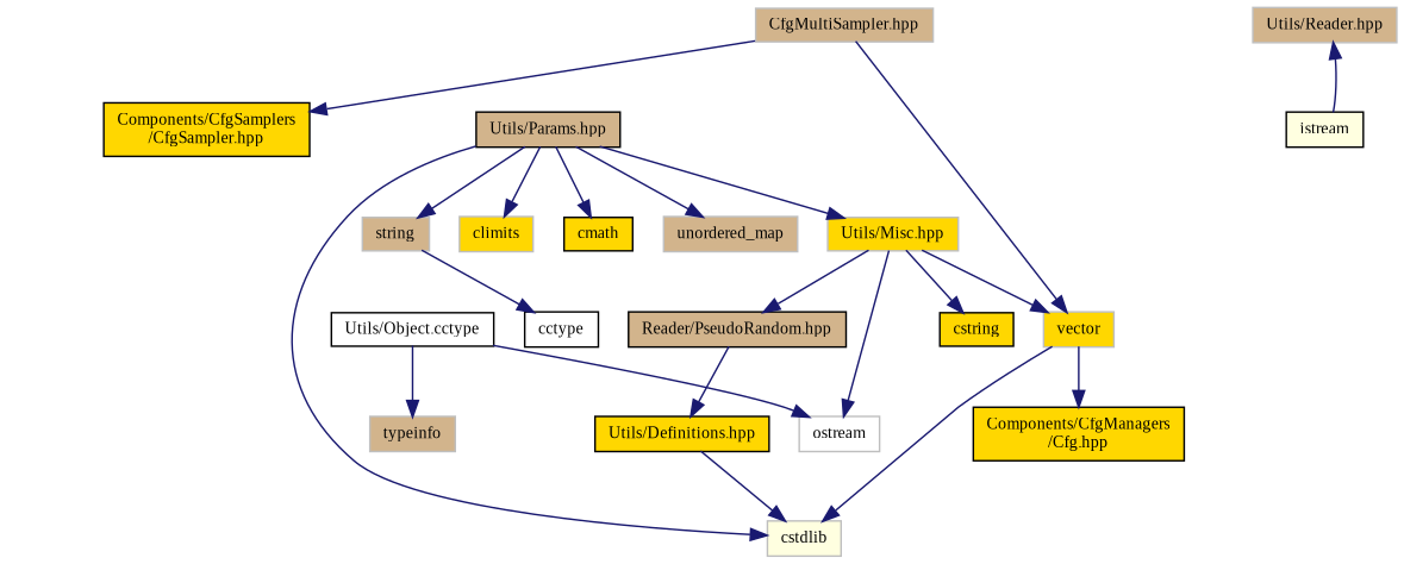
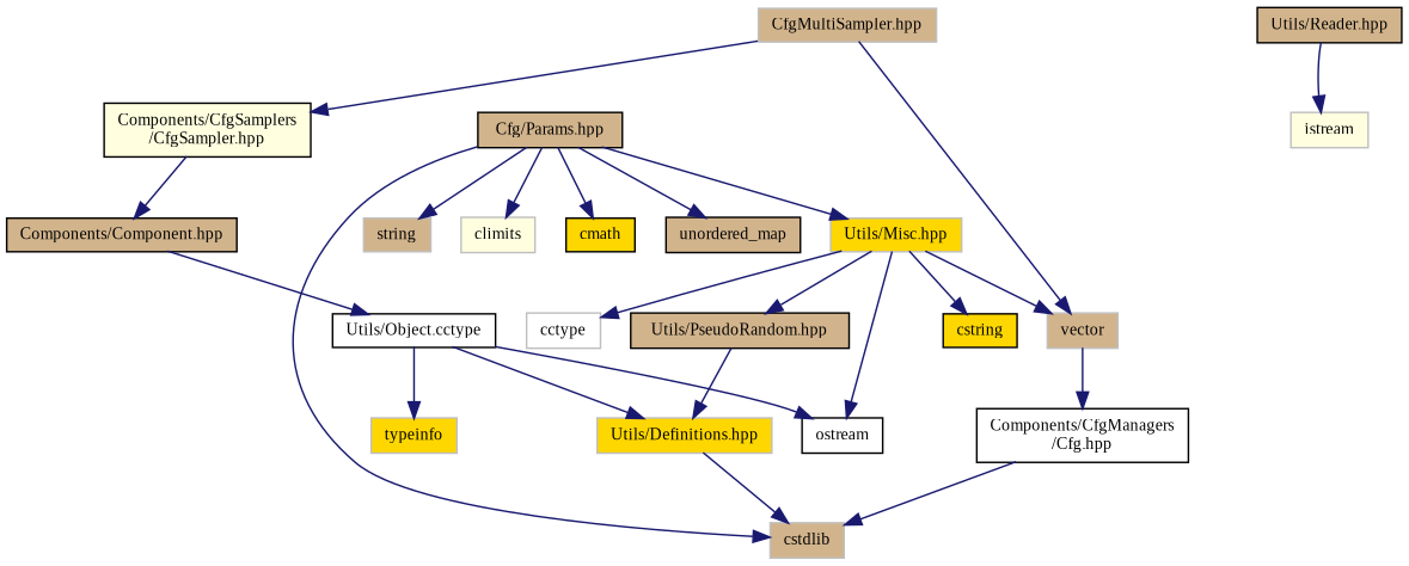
  digraph {
    fontname="Liberation Serif"
    node [color=grey75 fillcolor=tan fontname="Liberation Serif" fontsize=10 shape=record style=filled]
    edge [color=midnightblue fontname="Liberation Serif" fontsize=10 labelfontname=Helvetica labelfontsize=10 style=solid]
    n1 [fontcolor=black height=0.2 label="CfgMultiSampler.hpp" width=0.4]
-   n2 [color=black fillcolor=gold height=0.2 label="Components/CfgSamplers\l/CfgSampler.hpp" width=0.4]
-   n3 [fillcolor=gold height=0.2 label=vector width=0.4]
-   n5 [color=black fillcolor=gold height=0.2 label="Components/CfgManagers\l/Cfg.hpp" width=0.4]
-   n6 [fillcolor=lightyellow height=0.2 label=cstdlib width=0.4]
+   n2 [color=black fillcolor=lightyellow height=0.2 label="Components/CfgSamplers\l/CfgSampler.hpp" width=0.4]
+   n3 [height=0.2 label=vector width=0.4]
+   n4 [color=black height=0.2 label="Components/Component.hpp" width=0.4]
+   n5 [color=black fillcolor=white height=0.2 label="Components/CfgManagers\l/Cfg.hpp" width=0.4]
+   n6 [height=0.2 label=cstdlib width=0.4]
    n7 [color=black fillcolor=white height=0.2 label="Utils/Object.cctype" width=0.4]
-   n8 [color=black fillcolor=gold height=0.2 label="Utils/Definitions.hpp" width=0.4]
-   n9 [fillcolor=white height=0.2 label=ostream width=0.4]
-   n10 [height=0.2 label=typeinfo width=0.4]
-   n11 [color=black height=0.2 label="Utils/Params.hpp" width=0.4]
+   n8 [fillcolor=gold height=0.2 label="Utils/Definitions.hpp" width=0.4]
+   n9 [color=black fillcolor=white height=0.2 label=ostream width=0.4]
+   n10 [fillcolor=gold height=0.2 label=typeinfo width=0.4]
+   n11 [color=black height=0.2 label="Cfg/Params.hpp" width=0.4]
    n12 [fillcolor=gold height=0.2 label="Utils/Misc.hpp" width=0.4]
    n13 [height=0.2 label=string width=0.4]
-   n14 [fillcolor=gold height=0.2 label=climits width=0.4]
+   n14 [fillcolor=lightyellow height=0.2 label=climits width=0.4]
    n15 [color=black fillcolor=gold height=0.2 label=cmath width=0.4]
-   n16 [height=0.2 label=unordered_map width=0.4]
-   n17 [height=0.2 label="Utils/Reader.hpp" width=0.4]
-   n18 [color=black fillcolor=lightyellow height=0.2 label=istream width=0.4]
-   n19 [color=black height=0.2 label="Reader/PseudoRandom.hpp" width=0.4]
-   n20 [color=black fillcolor=white height=0.2 label=cctype width=0.4]
+   n16 [color=black height=0.2 label=unordered_map width=0.4]
+   n17 [color=black height=0.2 label="Utils/Reader.hpp" width=0.4]
+   n18 [fillcolor=lightyellow height=0.2 label=istream width=0.4]
+   n19 [color=black height=0.2 label="Utils/PseudoRandom.hpp" width=0.4]
+   n20 [fillcolor=white height=0.2 label=cctype width=0.4]
    n21 [color=black fillcolor=gold height=0.2 label=cstring width=0.4]
    n1 -> n2
    n1 -> n3
+   n2 -> n4
    n3 -> n5
-   n3 -> n6
+   n4 -> n7
+   n5 -> n6
+   n7 -> n8
    n7 -> n9
    n7 -> n10
    n8 -> n6
    n11 -> n6
    n11 -> n12
    n11 -> n13
    n11 -> n14
    n11 -> n15
    n11 -> n16
    n12 -> n3
    n12 -> n9
    n12 -> n19
-   n13 -> n20
+   n12 -> n20
    n12 -> n21
-   n18 -> n17
+   n17 -> n18
    n19 -> n8
  }
